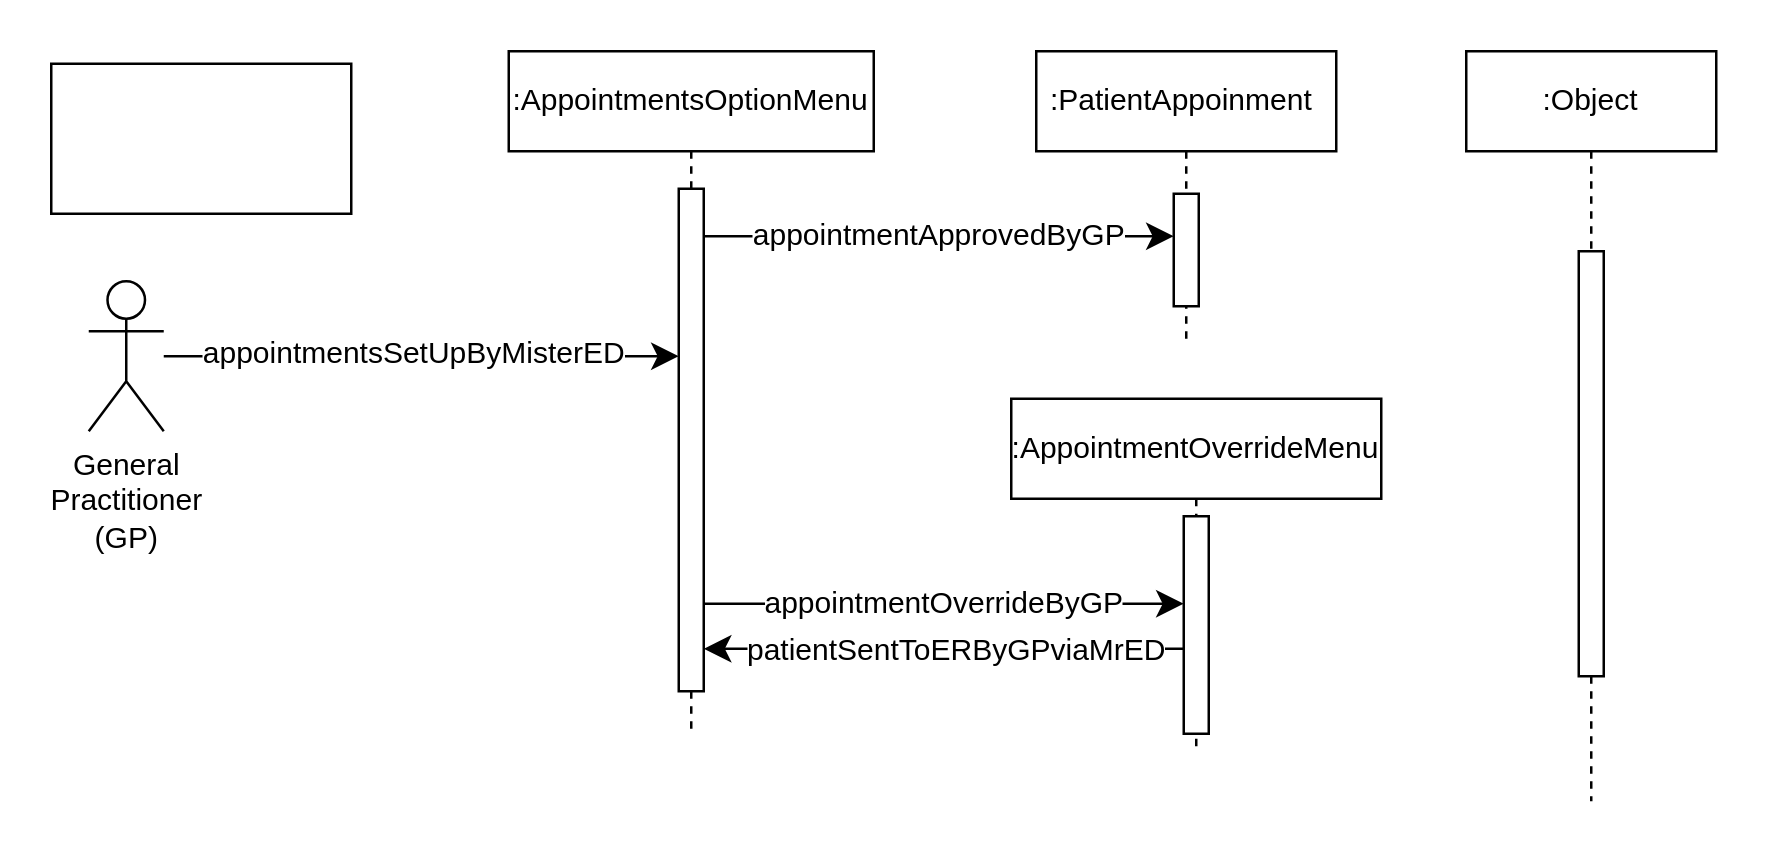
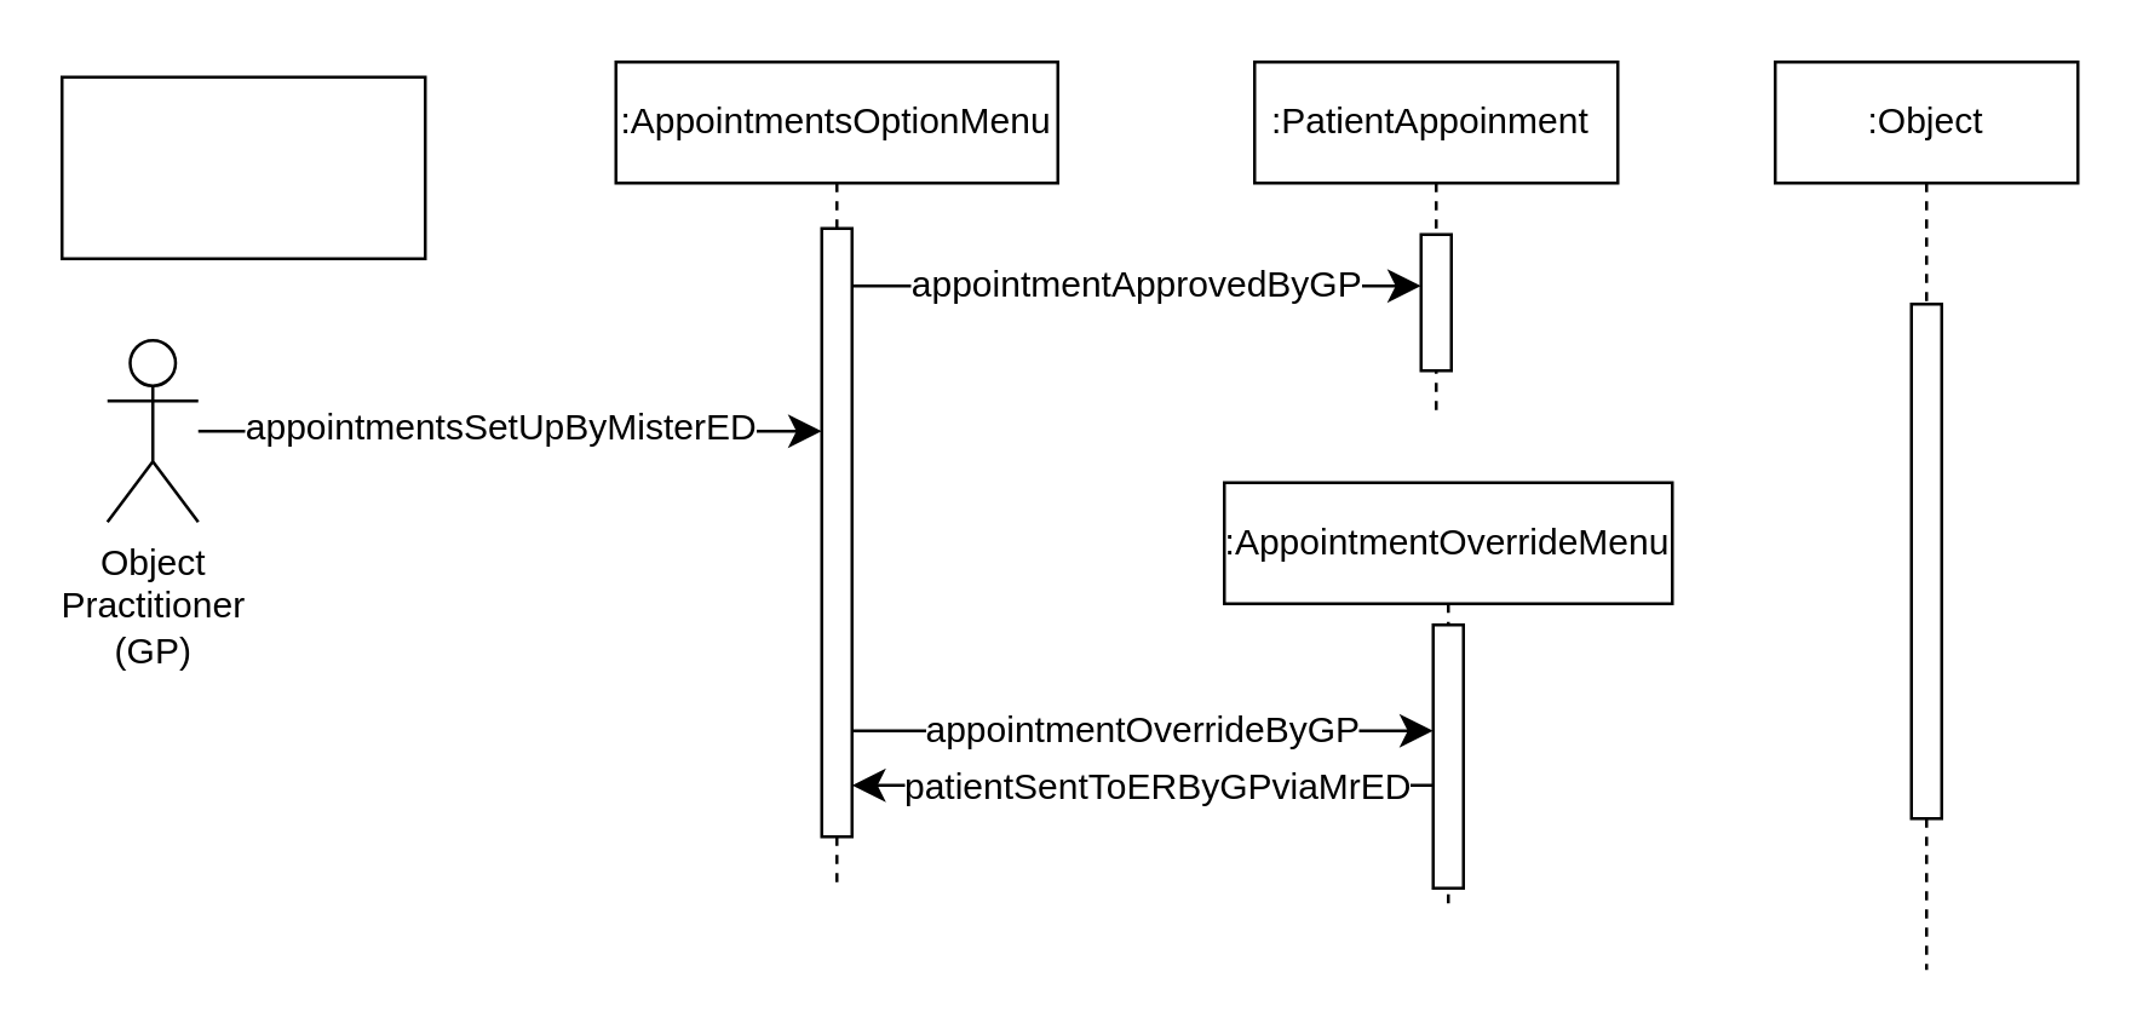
  <mxCell id="0" />
  <mxCell id="1" parent="0" />
  <mxCell id="2" value=":AppointmentsOptionMenu" style="shape=umlLifeline;perimeter=lifelinePerimeter;whiteSpace=wrap;html=1;container=0;dropTarget=0;collapsible=0;recursiveResize=0;outlineConnect=0;portConstraint=eastwest;newEdgeStyle={&quot;edgeStyle&quot;:&quot;elbowEdgeStyle&quot;,&quot;elbow&quot;:&quot;vertical&quot;,&quot;curved&quot;:0,&quot;rounded&quot;:0};" parent="1" vertex="1"><mxGeometry x="203" y="20" width="146" height="274" as="geometry" /></mxCell>
  <mxCell id="3" value="" style="html=1;points=[];perimeter=orthogonalPerimeter;outlineConnect=0;targetShapes=umlLifeline;portConstraint=eastwest;newEdgeStyle={&quot;edgeStyle&quot;:&quot;elbowEdgeStyle&quot;,&quot;elbow&quot;:&quot;vertical&quot;,&quot;curved&quot;:0,&quot;rounded&quot;:0};" parent="2" vertex="1"><mxGeometry x="68" y="55" width="10" height="201" as="geometry" /></mxCell>
  <mxCell id="4" value=":PatientAppoinment&amp;nbsp;" style="shape=umlLifeline;perimeter=lifelinePerimeter;whiteSpace=wrap;html=1;container=0;dropTarget=0;collapsible=0;recursiveResize=0;outlineConnect=0;portConstraint=eastwest;newEdgeStyle={&quot;edgeStyle&quot;:&quot;elbowEdgeStyle&quot;,&quot;elbow&quot;:&quot;vertical&quot;,&quot;curved&quot;:0,&quot;rounded&quot;:0};" parent="1" vertex="1"><mxGeometry x="414" y="20" width="120" height="115" as="geometry" /></mxCell>
  <mxCell id="5" value="" style="html=1;points=[];perimeter=orthogonalPerimeter;outlineConnect=0;targetShapes=umlLifeline;portConstraint=eastwest;newEdgeStyle={&quot;edgeStyle&quot;:&quot;elbowEdgeStyle&quot;,&quot;elbow&quot;:&quot;vertical&quot;,&quot;curved&quot;:0,&quot;rounded&quot;:0};" parent="4" vertex="1"><mxGeometry x="55" y="57" width="10" height="45" as="geometry" /></mxCell>
  <mxCell id="6" value="appointmentsSetUpByMisterED" style="edgeStyle=none;curved=1;rounded=0;orthogonalLoop=1;jettySize=auto;html=1;fontSize=12;startSize=8;endSize=8;" edge="1" parent="1" source="7" target="3"><mxGeometry x="-0.029" y="1" relative="1" as="geometry"><mxPoint as="offset" /></mxGeometry></mxCell>
- <mxCell id="7" value="&lt;span style=&quot;font-size: 12px;&quot;&gt;General&lt;/span&gt;&lt;div&gt;&lt;span style=&quot;font-size: 12px;&quot;&gt;Practitioner&lt;/span&gt;&lt;br&gt;&lt;/div&gt;&lt;div&gt;&lt;span style=&quot;font-size: 12px;&quot;&gt;(GP)&lt;/span&gt;&lt;/div&gt;" style="shape=umlActor;verticalLabelPosition=bottom;verticalAlign=top;html=1;outlineConnect=0;" vertex="1" parent="1"><mxGeometry x="35" y="112" width="30" height="60" as="geometry" /></mxCell>
+ <mxCell id="7" value="&lt;span style=&quot;font-size: 12px;&quot;&gt;Object&lt;/span&gt;&lt;div&gt;&lt;span style=&quot;font-size: 12px;&quot;&gt;Practitioner&lt;/span&gt;&lt;br&gt;&lt;/div&gt;&lt;div&gt;&lt;span style=&quot;font-size: 12px;&quot;&gt;(GP)&lt;/span&gt;&lt;/div&gt;" style="shape=umlActor;verticalLabelPosition=bottom;verticalAlign=top;html=1;outlineConnect=0;" vertex="1" parent="1"><mxGeometry x="35" y="112" width="30" height="60" as="geometry" /></mxCell>
  <mxCell id="8" value=":AppointmentOverrideMenu" style="shape=umlLifeline;perimeter=lifelinePerimeter;whiteSpace=wrap;html=1;container=0;dropTarget=0;collapsible=0;recursiveResize=0;outlineConnect=0;portConstraint=eastwest;newEdgeStyle={&quot;edgeStyle&quot;:&quot;elbowEdgeStyle&quot;,&quot;elbow&quot;:&quot;vertical&quot;,&quot;curved&quot;:0,&quot;rounded&quot;:0};" vertex="1" parent="1"><mxGeometry x="404" y="159" width="148" height="142" as="geometry" /></mxCell>
  <mxCell id="9" value="" style="html=1;points=[];perimeter=orthogonalPerimeter;outlineConnect=0;targetShapes=umlLifeline;portConstraint=eastwest;newEdgeStyle={&quot;edgeStyle&quot;:&quot;elbowEdgeStyle&quot;,&quot;elbow&quot;:&quot;vertical&quot;,&quot;curved&quot;:0,&quot;rounded&quot;:0};" vertex="1" parent="8"><mxGeometry x="69" y="47" width="10" height="87" as="geometry" /></mxCell>
  <mxCell id="10" value="appointmentOverrideByGP" style="edgeStyle=elbowEdgeStyle;curved=0;rounded=0;orthogonalLoop=1;jettySize=auto;html=1;elbow=vertical;fontSize=12;startSize=8;endSize=8;" edge="1" parent="1" source="3" target="9"><mxGeometry relative="1" as="geometry" /></mxCell>
  <mxCell id="11" style="edgeStyle=elbowEdgeStyle;curved=0;rounded=0;orthogonalLoop=1;jettySize=auto;html=1;elbow=vertical;fontSize=12;startSize=8;endSize=8;" edge="1" parent="1" source="9" target="3"><mxGeometry relative="1" as="geometry"><Array as="points"><mxPoint x="353" y="259" /></Array></mxGeometry></mxCell>
  <mxCell id="12" value="patientSentToERByGPviaMrED" style="edgeLabel;html=1;align=center;verticalAlign=middle;resizable=0;points=[];fontSize=12;" vertex="1" connectable="0" parent="11"><mxGeometry x="-0.242" relative="1" as="geometry"><mxPoint x="-19" as="offset" /></mxGeometry></mxCell>
  <mxCell id="13" value="appointmentApprovedByGP" style="edgeStyle=elbowEdgeStyle;curved=0;rounded=0;orthogonalLoop=1;jettySize=auto;html=1;elbow=vertical;fontSize=12;startSize=8;endSize=8;" edge="1" parent="1" source="3" target="5"><mxGeometry relative="1" as="geometry"><Array as="points"><mxPoint x="405" y="94" /></Array></mxGeometry></mxCell>
  <mxCell id="14" value=":Object" style="shape=umlLifeline;perimeter=lifelinePerimeter;whiteSpace=wrap;html=1;container=0;dropTarget=0;collapsible=0;recursiveResize=0;outlineConnect=0;portConstraint=eastwest;newEdgeStyle={&quot;edgeStyle&quot;:&quot;elbowEdgeStyle&quot;,&quot;elbow&quot;:&quot;vertical&quot;,&quot;curved&quot;:0,&quot;rounded&quot;:0};" vertex="1" parent="1"><mxGeometry x="586" y="20" width="100" height="300" as="geometry" /></mxCell>
  <mxCell id="15" value="" style="html=1;points=[];perimeter=orthogonalPerimeter;outlineConnect=0;targetShapes=umlLifeline;portConstraint=eastwest;newEdgeStyle={&quot;edgeStyle&quot;:&quot;elbowEdgeStyle&quot;,&quot;elbow&quot;:&quot;vertical&quot;,&quot;curved&quot;:0,&quot;rounded&quot;:0};" vertex="1" parent="14"><mxGeometry x="45" y="80" width="10" height="170" as="geometry" /></mxCell>
  <mxCell id="16" value="" style="rounded=0;whiteSpace=wrap;html=1;" vertex="1" parent="1"><mxGeometry x="20" y="25" width="120" height="60" as="geometry" /></mxCell>
